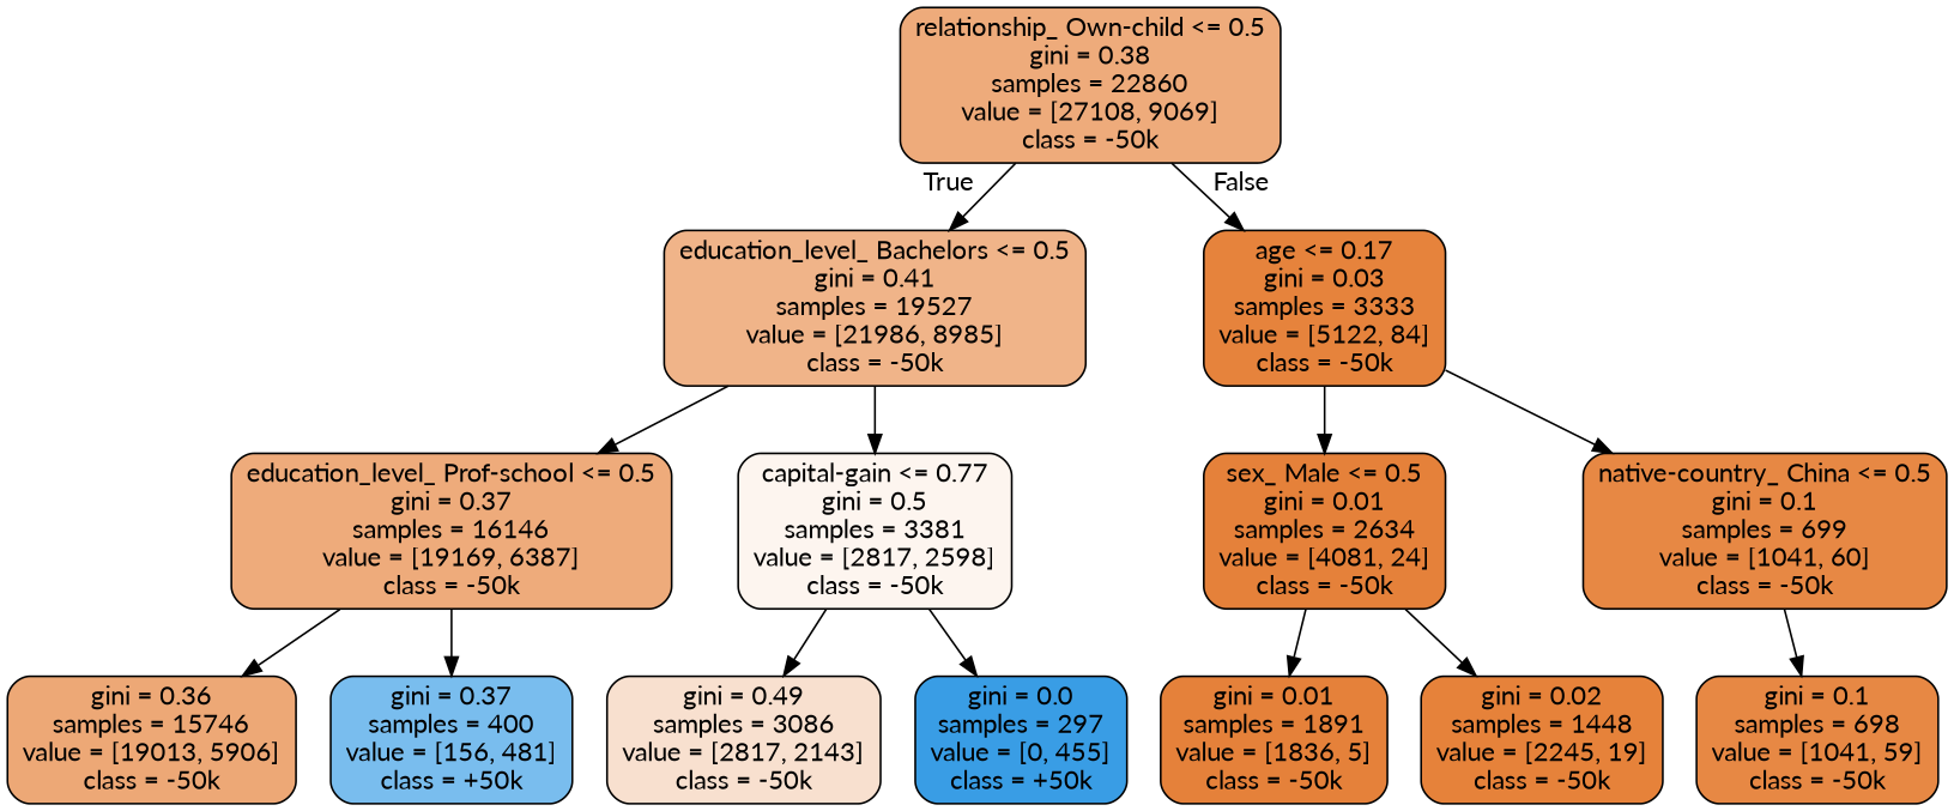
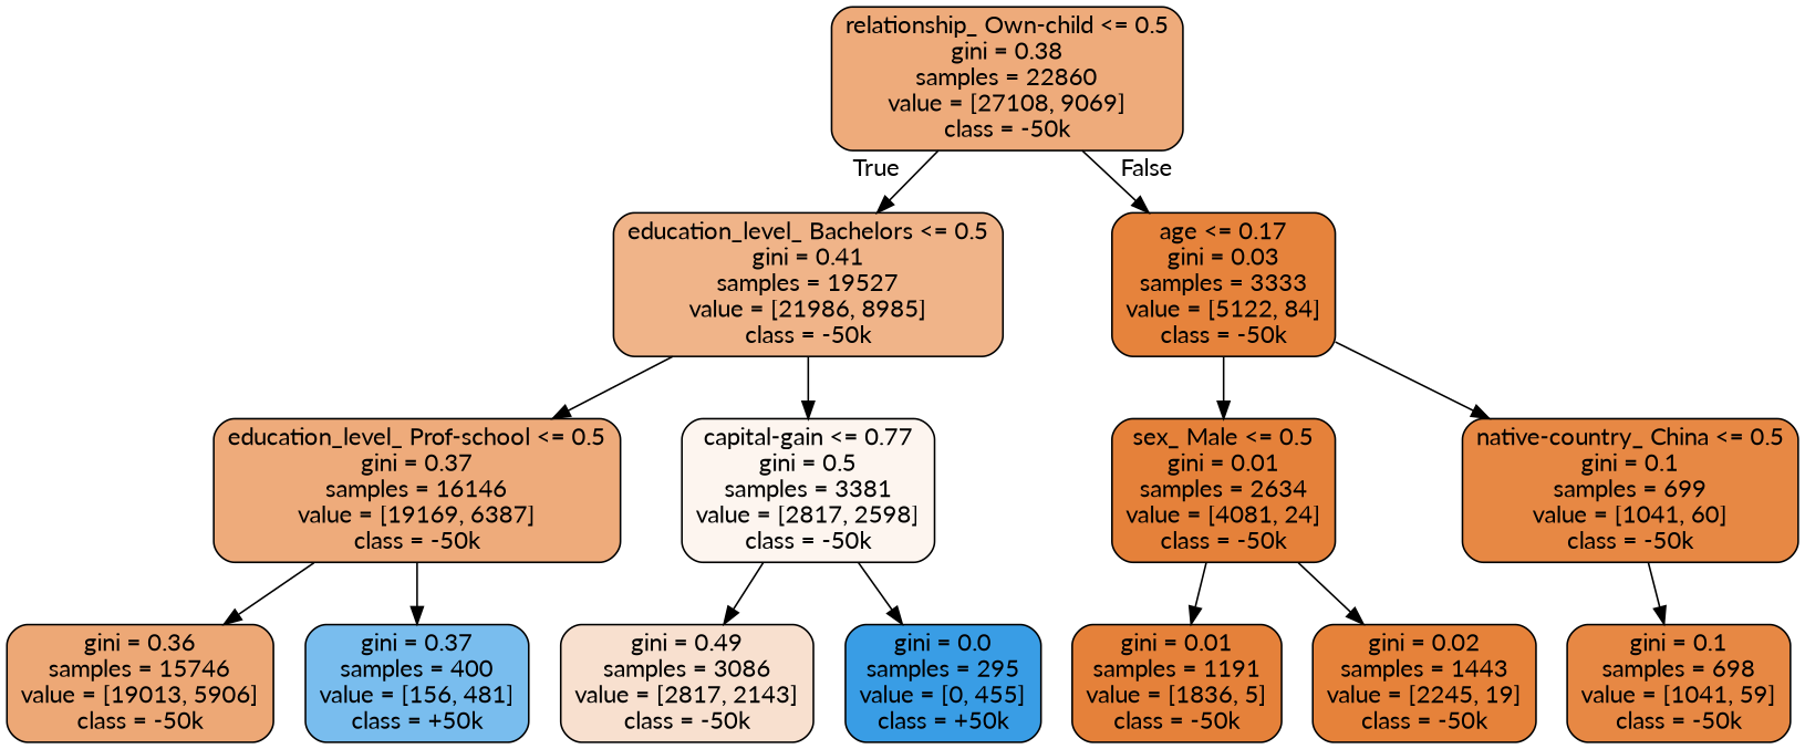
  digraph {
    fontname=Lato
    node [color=black fillcolor="#e58139aa" fontname=Lato shape=box style="filled, rounded"]
    edge [fontname=Lato]
    n1 [label="relationship_ Own-child <= 0.5\ngini = 0.38\nsamples = 22860\nvalue = [27108, 9069]\nclass = -50k"]
    n2 [fillcolor="#e5813997" label="education_level_ Bachelors <= 0.5\ngini = 0.41\nsamples = 19527\nvalue = [21986, 8985]\nclass = -50k"]
    n3 [fillcolor="#e58139fb" label="age <= 0.17\ngini = 0.03\nsamples = 3333\nvalue = [5122, 84]\nclass = -50k"]
    n4 [label="education_level_ Prof-school <= 0.5\ngini = 0.37\nsamples = 16146\nvalue = [19169, 6387]\nclass = -50k"]
    n5 [fillcolor="#e5813914" label="capital-gain <= 0.77\ngini = 0.5\nsamples = 3381\nvalue = [2817, 2598]\nclass = -50k"]
    n6 [fillcolor="#e58139fe" label="sex_ Male <= 0.5\ngini = 0.01\nsamples = 2634\nvalue = [4081, 24]\nclass = -50k"]
    n7 [fillcolor="#e58139f0" label="native-country_ China <= 0.5\ngini = 0.1\nsamples = 699\nvalue = [1041, 60]\nclass = -50k"]
    n8 [fillcolor="#e58139b0" label="gini = 0.36\nsamples = 15746\nvalue = [19013, 5906]\nclass = -50k"]
    n9 [fillcolor="#399de5ac" label="gini = 0.37\nsamples = 400\nvalue = [156, 481]\nclass = +50k"]
    n10 [fillcolor="#e581393d" label="gini = 0.49\nsamples = 3086\nvalue = [2817, 2143]\nclass = -50k"]
-   n11 [fillcolor="#399de5ff" label="gini = 0.0\nsamples = 297\nvalue = [0, 455]\nclass = +50k"]
-   n12 [fillcolor="#e58139fe" label="gini = 0.01\nsamples = 1891\nvalue = [1836, 5]\nclass = -50k"]
-   n13 [fillcolor="#e58139fd" label="gini = 0.02\nsamples = 1448\nvalue = [2245, 19]\nclass = -50k"]
+   n11 [fillcolor="#399de5ff" label="gini = 0.0\nsamples = 295\nvalue = [0, 455]\nclass = +50k"]
+   n12 [fillcolor="#e58139fe" label="gini = 0.01\nsamples = 1191\nvalue = [1836, 5]\nclass = -50k"]
+   n13 [fillcolor="#e58139fd" label="gini = 0.02\nsamples = 1443\nvalue = [2245, 19]\nclass = -50k"]
    n14 [fillcolor="#e58139f1" label="gini = 0.1\nsamples = 698\nvalue = [1041, 59]\nclass = -50k"]
    n1 -> n2 [headlabel=True labelangle=45 labeldistance=2.5]
    n1 -> n3 [headlabel=False labelangle=-45 labeldistance=2.5]
    n2 -> n4
    n2 -> n5
    n3 -> n6
    n3 -> n7
    n4 -> n8
    n4 -> n9
    n5 -> n10
    n5 -> n11
    n6 -> n12
    n6 -> n13
    n7 -> n14
  }
